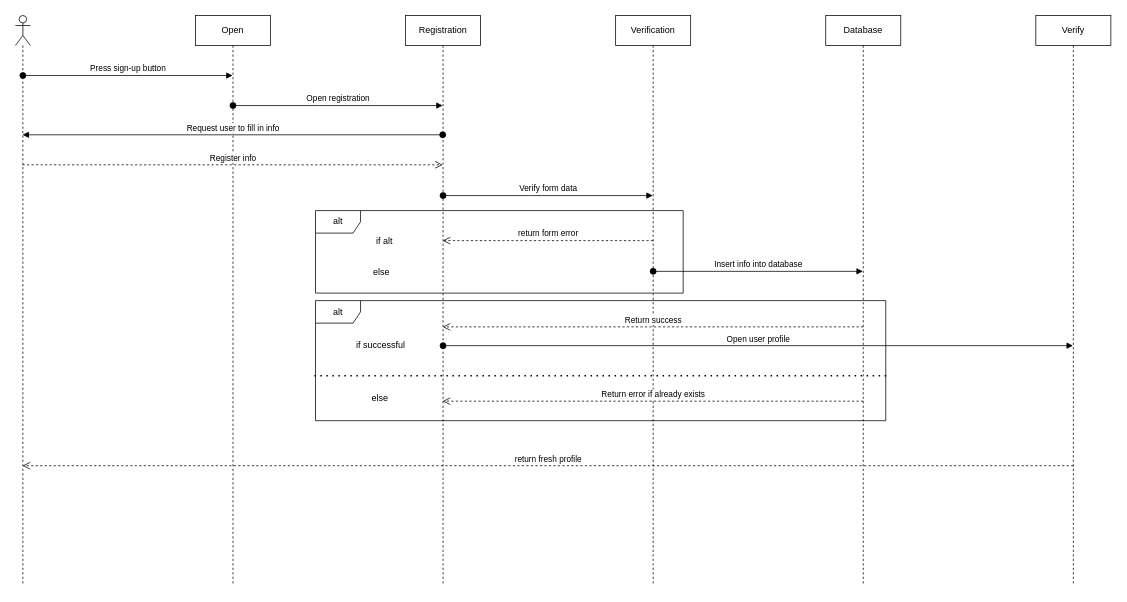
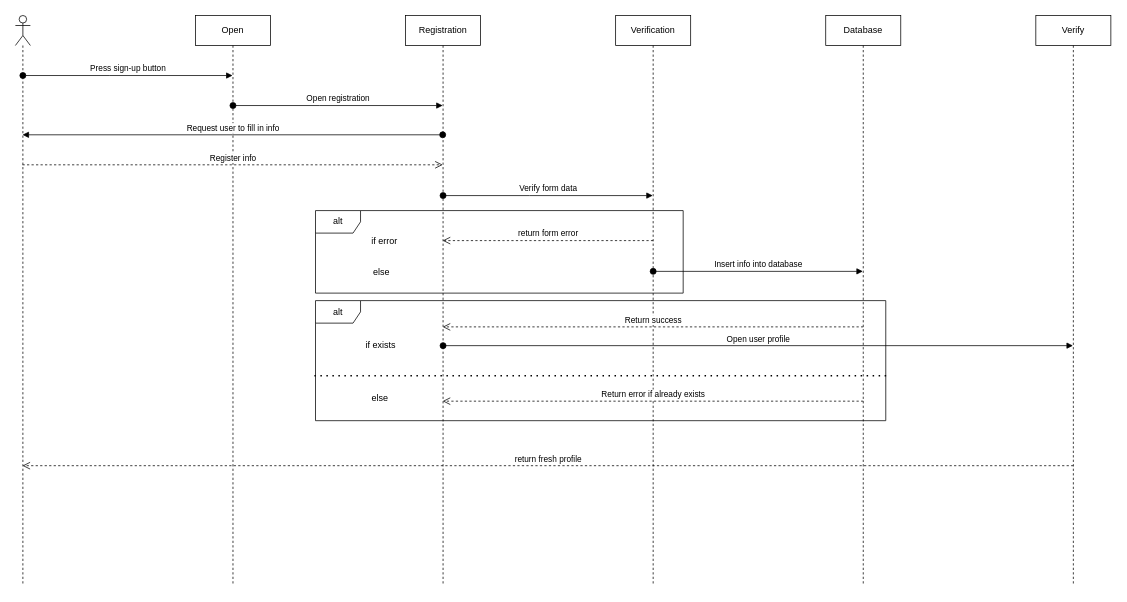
  <mxCell id="0" />
  <mxCell id="1" parent="0" />
  <mxCell id="2" value="" style="shape=umlLifeline;perimeter=lifelinePerimeter;whiteSpace=wrap;html=1;container=1;dropTarget=0;collapsible=0;recursiveResize=0;outlineConnect=0;portConstraint=eastwest;newEdgeStyle={&quot;edgeStyle&quot;:&quot;elbowEdgeStyle&quot;,&quot;elbow&quot;:&quot;vertical&quot;,&quot;curved&quot;:0,&quot;rounded&quot;:0};participant=umlActor;" parent="1" vertex="1"><mxGeometry x="20" y="20" width="20" height="760" as="geometry" /></mxCell>
  <mxCell id="3" value="Open" style="shape=umlLifeline;perimeter=lifelinePerimeter;whiteSpace=wrap;html=1;container=1;dropTarget=0;collapsible=0;recursiveResize=0;outlineConnect=0;portConstraint=eastwest;newEdgeStyle={&quot;edgeStyle&quot;:&quot;elbowEdgeStyle&quot;,&quot;elbow&quot;:&quot;vertical&quot;,&quot;curved&quot;:0,&quot;rounded&quot;:0};" parent="1" vertex="1"><mxGeometry x="260" y="20" width="100" height="760" as="geometry" /></mxCell>
  <mxCell id="4" value="Registration" style="shape=umlLifeline;perimeter=lifelinePerimeter;whiteSpace=wrap;html=1;container=1;dropTarget=0;collapsible=0;recursiveResize=0;outlineConnect=0;portConstraint=eastwest;newEdgeStyle={&quot;edgeStyle&quot;:&quot;elbowEdgeStyle&quot;,&quot;elbow&quot;:&quot;vertical&quot;,&quot;curved&quot;:0,&quot;rounded&quot;:0};" parent="1" vertex="1"><mxGeometry x="540" y="20" width="100" height="760" as="geometry" /></mxCell>
  <mxCell id="5" value="Press sign-up button" style="html=1;verticalAlign=bottom;startArrow=oval;startFill=1;endArrow=block;startSize=8;edgeStyle=elbowEdgeStyle;elbow=vertical;curved=0;rounded=0;" parent="1" target="3" edge="1"><mxGeometry width="60" relative="1" as="geometry"><mxPoint x="30" y="100" as="sourcePoint" /><mxPoint x="90" y="100" as="targetPoint" /></mxGeometry></mxCell>
  <mxCell id="6" value="Open registration" style="html=1;verticalAlign=bottom;startArrow=oval;startFill=1;endArrow=block;startSize=8;edgeStyle=elbowEdgeStyle;elbow=vertical;curved=0;rounded=0;" parent="1" target="4" edge="1"><mxGeometry width="60" relative="1" as="geometry"><mxPoint x="310" y="140" as="sourcePoint" /><mxPoint x="370" y="140" as="targetPoint" /></mxGeometry></mxCell>
  <mxCell id="7" value="Request user to fill in info" style="html=1;verticalAlign=bottom;startArrow=oval;startFill=1;endArrow=block;startSize=8;edgeStyle=elbowEdgeStyle;elbow=vertical;curved=0;rounded=0;" parent="1" edge="1"><mxGeometry width="60" relative="1" as="geometry"><mxPoint x="589.5" y="179" as="sourcePoint" /><mxPoint x="29.5" y="179" as="targetPoint" /></mxGeometry></mxCell>
  <mxCell id="8" value="Register info" style="html=1;verticalAlign=bottom;endArrow=open;dashed=1;endSize=8;edgeStyle=elbowEdgeStyle;elbow=vertical;curved=0;rounded=0;" parent="1" edge="1"><mxGeometry relative="1" as="geometry"><mxPoint x="29.5" y="219" as="sourcePoint" /><mxPoint x="589.5" y="219" as="targetPoint" /></mxGeometry></mxCell>
  <mxCell id="9" value="Verification" style="shape=umlLifeline;perimeter=lifelinePerimeter;whiteSpace=wrap;html=1;container=1;dropTarget=0;collapsible=0;recursiveResize=0;outlineConnect=0;portConstraint=eastwest;newEdgeStyle={&quot;edgeStyle&quot;:&quot;elbowEdgeStyle&quot;,&quot;elbow&quot;:&quot;vertical&quot;,&quot;curved&quot;:0,&quot;rounded&quot;:0};" parent="1" vertex="1"><mxGeometry x="820" y="20" width="100" height="760" as="geometry" /></mxCell>
  <mxCell id="10" value="Insert info into database" style="html=1;verticalAlign=bottom;startArrow=oval;startFill=1;endArrow=block;startSize=8;edgeStyle=elbowEdgeStyle;elbow=vertical;curved=0;rounded=0;" parent="1" edge="1"><mxGeometry width="60" relative="1" as="geometry"><mxPoint x="870" y="361" as="sourcePoint" /><mxPoint x="1149.5" y="361" as="targetPoint" /></mxGeometry></mxCell>
  <mxCell id="11" value="Database" style="shape=umlLifeline;perimeter=lifelinePerimeter;whiteSpace=wrap;html=1;container=1;dropTarget=0;collapsible=0;recursiveResize=0;outlineConnect=0;portConstraint=eastwest;newEdgeStyle={&quot;edgeStyle&quot;:&quot;elbowEdgeStyle&quot;,&quot;elbow&quot;:&quot;vertical&quot;,&quot;curved&quot;:0,&quot;rounded&quot;:0};" parent="1" vertex="1"><mxGeometry x="1100" y="20" width="100" height="760" as="geometry" /></mxCell>
  <mxCell id="12" value="alt" style="shape=umlFrame;whiteSpace=wrap;html=1;pointerEvents=0;" parent="1" vertex="1"><mxGeometry x="420" y="400" width="760" height="160" as="geometry" /></mxCell>
- <mxCell id="13" value="if successful" style="text;html=1;strokeColor=none;fillColor=none;align=center;verticalAlign=middle;whiteSpace=wrap;rounded=0;" parent="1" vertex="1"><mxGeometry x="457" y="440" width="100" height="40" as="geometry" /></mxCell>
+ <mxCell id="13" value="if exists" style="text;html=1;strokeColor=none;fillColor=none;align=center;verticalAlign=middle;whiteSpace=wrap;rounded=0;" parent="1" vertex="1"><mxGeometry x="457" y="440" width="100" height="40" as="geometry" /></mxCell>
  <mxCell id="14" value="Return success" style="html=1;verticalAlign=bottom;endArrow=open;dashed=1;endSize=8;edgeStyle=elbowEdgeStyle;elbow=vertical;curved=0;rounded=0;" parent="1" edge="1"><mxGeometry relative="1" as="geometry"><mxPoint x="1150" y="435" as="sourcePoint" /><mxPoint x="589.5" y="435" as="targetPoint" /></mxGeometry></mxCell>
  <mxCell id="15" value="" style="endArrow=none;dashed=1;html=1;dashPattern=1 3;strokeWidth=2;rounded=0;exitX=-0.002;exitY=0.625;exitDx=0;exitDy=0;exitPerimeter=0;entryX=1.007;entryY=0.625;entryDx=0;entryDy=0;entryPerimeter=0;" parent="1" source="12" target="12" edge="1"><mxGeometry width="50" height="50" relative="1" as="geometry"><mxPoint x="770" y="530" as="sourcePoint" /><mxPoint x="820" y="480" as="targetPoint" /></mxGeometry></mxCell>
  <mxCell id="16" value="Open user profile" style="html=1;verticalAlign=bottom;startArrow=oval;startFill=1;endArrow=block;startSize=8;edgeStyle=elbowEdgeStyle;elbow=vertical;curved=0;rounded=0;" parent="1" edge="1"><mxGeometry width="60" relative="1" as="geometry"><mxPoint x="590" y="460" as="sourcePoint" /><mxPoint x="1429.5" y="460" as="targetPoint" /></mxGeometry></mxCell>
  <mxCell id="17" value="else" style="text;html=1;strokeColor=none;fillColor=none;align=center;verticalAlign=middle;whiteSpace=wrap;rounded=0;" parent="1" vertex="1"><mxGeometry x="456" y="510" width="100" height="40" as="geometry" /></mxCell>
  <mxCell id="18" value="Return error if already exists" style="html=1;verticalAlign=bottom;endArrow=open;dashed=1;endSize=8;edgeStyle=elbowEdgeStyle;elbow=vertical;curved=0;rounded=0;" parent="1" edge="1"><mxGeometry relative="1" as="geometry"><mxPoint x="1150" y="534" as="sourcePoint" /><mxPoint x="589.5" y="534" as="targetPoint" /></mxGeometry></mxCell>
  <mxCell id="19" value="Verify" style="shape=umlLifeline;perimeter=lifelinePerimeter;whiteSpace=wrap;html=1;container=1;dropTarget=0;collapsible=0;recursiveResize=0;outlineConnect=0;portConstraint=eastwest;newEdgeStyle={&quot;edgeStyle&quot;:&quot;elbowEdgeStyle&quot;,&quot;elbow&quot;:&quot;vertical&quot;,&quot;curved&quot;:0,&quot;rounded&quot;:0};" vertex="1" parent="1"><mxGeometry x="1380" y="20" width="100" height="760" as="geometry" /></mxCell>
  <mxCell id="20" value="alt" style="shape=umlFrame;whiteSpace=wrap;html=1;pointerEvents=0;" vertex="1" parent="1"><mxGeometry x="420" y="280" width="490" height="110" as="geometry" /></mxCell>
  <mxCell id="21" value="Verify form data" style="html=1;verticalAlign=bottom;startArrow=oval;startFill=1;endArrow=block;startSize=8;edgeStyle=elbowEdgeStyle;elbow=vertical;curved=0;rounded=0;" edge="1" parent="1" target="9"><mxGeometry width="60" relative="1" as="geometry"><mxPoint x="590" y="260" as="sourcePoint" /><mxPoint x="650" y="260" as="targetPoint" /></mxGeometry></mxCell>
- <mxCell id="22" value="if alt" style="text;html=1;strokeColor=none;fillColor=none;align=center;verticalAlign=middle;whiteSpace=wrap;rounded=0;" vertex="1" parent="1"><mxGeometry x="462" y="301" width="100" height="40" as="geometry" /></mxCell>
+ <mxCell id="22" value="if error" style="text;html=1;strokeColor=none;fillColor=none;align=center;verticalAlign=middle;whiteSpace=wrap;rounded=0;" vertex="1" parent="1"><mxGeometry x="462" y="301" width="100" height="40" as="geometry" /></mxCell>
  <mxCell id="23" value="else" style="text;html=1;strokeColor=none;fillColor=none;align=center;verticalAlign=middle;whiteSpace=wrap;rounded=0;" vertex="1" parent="1"><mxGeometry x="458" y="342" width="100" height="40" as="geometry" /></mxCell>
  <mxCell id="24" value="return form error" style="html=1;verticalAlign=bottom;endArrow=open;dashed=1;endSize=8;edgeStyle=elbowEdgeStyle;elbow=vertical;curved=0;rounded=0;" edge="1" parent="1" target="4"><mxGeometry relative="1" as="geometry"><mxPoint x="870" y="320" as="sourcePoint" /><mxPoint x="790" y="320" as="targetPoint" /></mxGeometry></mxCell>
  <mxCell id="25" value="return fresh profile" style="html=1;verticalAlign=bottom;endArrow=open;dashed=1;endSize=8;edgeStyle=elbowEdgeStyle;elbow=vertical;curved=0;rounded=0;" edge="1" parent="1"><mxGeometry relative="1" as="geometry"><mxPoint x="1430" y="620" as="sourcePoint" /><mxPoint x="29.5" y="620" as="targetPoint" /></mxGeometry></mxCell>
